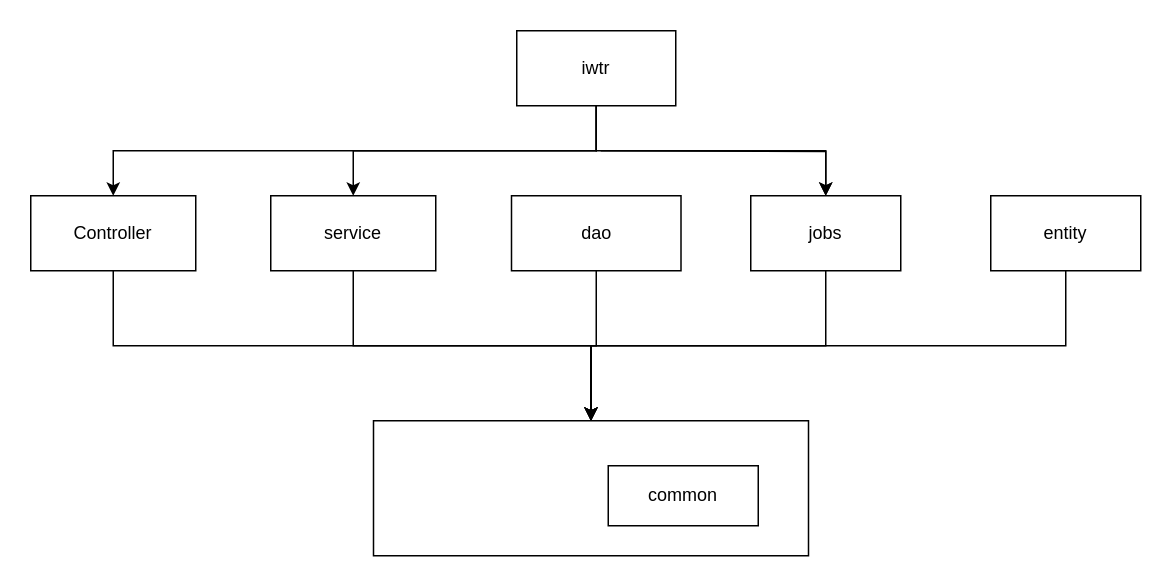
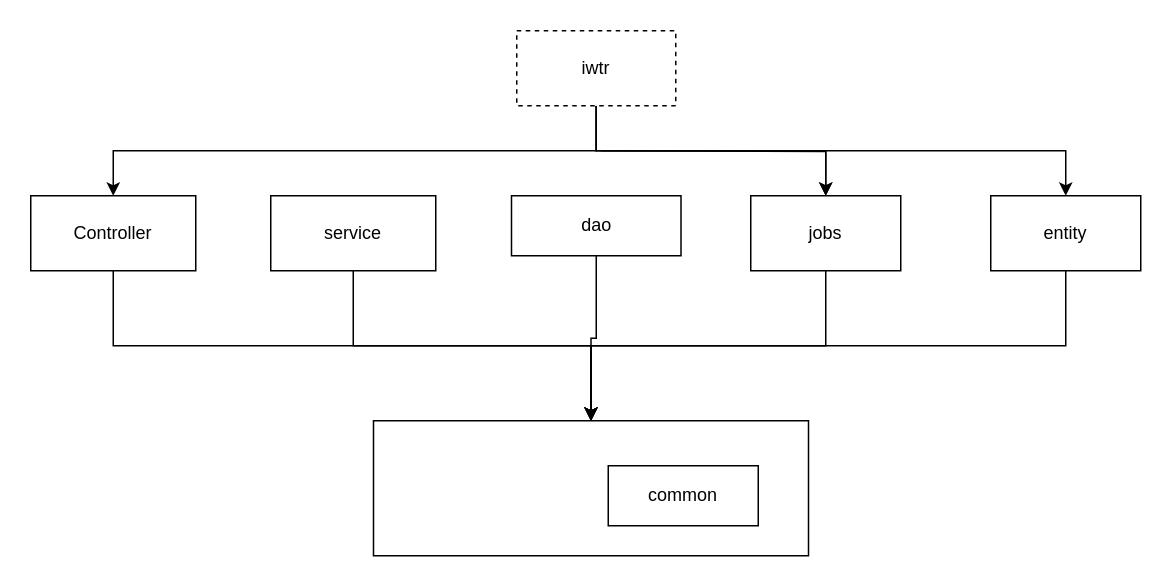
  <mxCell id="0" />
  <mxCell id="1" parent="0" />
  <mxCell id="2" style="edgeStyle=orthogonalEdgeStyle;rounded=0;orthogonalLoop=1;jettySize=auto;html=1;exitX=0.5;exitY=1;exitDx=0;exitDy=0;" edge="1" parent="1" source="6" target="8"><mxGeometry relative="1" as="geometry"><Array as="points"><mxPoint x="397" y="100" /><mxPoint x="75" y="100" /></Array></mxGeometry></mxCell>
  <mxCell id="3" style="edgeStyle=orthogonalEdgeStyle;rounded=0;orthogonalLoop=1;jettySize=auto;html=1;exitX=0.5;exitY=1;exitDx=0;exitDy=0;" edge="1" parent="1" source="6" target="14"><mxGeometry relative="1" as="geometry" /></mxCell>
  <mxCell id="4" style="edgeStyle=orthogonalEdgeStyle;rounded=0;orthogonalLoop=1;jettySize=auto;html=1;" edge="1" parent="1" target="14"><mxGeometry relative="1" as="geometry"><mxPoint x="400" y="100" as="sourcePoint" /></mxGeometry></mxCell>
- <mxCell id="5" style="edgeStyle=orthogonalEdgeStyle;rounded=0;orthogonalLoop=1;jettySize=auto;html=1;exitX=0.5;exitY=1;exitDx=0;exitDy=0;" edge="1" parent="1" source="6" target="10"><mxGeometry relative="1" as="geometry" /></mxCell>
- <mxCell id="6" value="iwtr" style="rounded=0;whiteSpace=wrap;html=1;" vertex="1" parent="1"><mxGeometry x="344" y="20" width="106" height="50" as="geometry" /></mxCell>
+ <mxCell id="5" style="edgeStyle=orthogonalEdgeStyle;rounded=0;orthogonalLoop=1;jettySize=auto;html=1;exitX=0.5;exitY=1;exitDx=0;exitDy=0;" edge="1" parent="1" source="6" target="18"><mxGeometry relative="1" as="geometry" /></mxCell>
+ <mxCell id="6" value="iwtr" style="rounded=0;whiteSpace=wrap;html=1;dashed=1;" vertex="1" parent="1"><mxGeometry x="344" y="20" width="106" height="50" as="geometry" /></mxCell>
  <mxCell id="7" style="edgeStyle=orthogonalEdgeStyle;rounded=0;orthogonalLoop=1;jettySize=auto;html=1;exitX=0.5;exitY=1;exitDx=0;exitDy=0;" edge="1" parent="1" source="8" target="15"><mxGeometry relative="1" as="geometry" /></mxCell>
  <mxCell id="8" value="Controller" style="rounded=0;whiteSpace=wrap;html=1;" vertex="1" parent="1"><mxGeometry x="20" y="130" width="110" height="50" as="geometry" /></mxCell>
  <mxCell id="9" style="edgeStyle=orthogonalEdgeStyle;rounded=0;orthogonalLoop=1;jettySize=auto;html=1;exitX=0.5;exitY=1;exitDx=0;exitDy=0;entryX=0.5;entryY=0;entryDx=0;entryDy=0;" edge="1" parent="1" source="10" target="15"><mxGeometry relative="1" as="geometry" /></mxCell>
  <mxCell id="10" value="service" style="rounded=0;whiteSpace=wrap;html=1;" vertex="1" parent="1"><mxGeometry x="180" y="130" width="110" height="50" as="geometry" /></mxCell>
  <mxCell id="11" style="edgeStyle=orthogonalEdgeStyle;rounded=0;orthogonalLoop=1;jettySize=auto;html=1;exitX=0.5;exitY=1;exitDx=0;exitDy=0;entryX=0.5;entryY=0;entryDx=0;entryDy=0;" edge="1" parent="1" source="12" target="15"><mxGeometry relative="1" as="geometry" /></mxCell>
- <mxCell id="12" value="dao" style="rounded=0;whiteSpace=wrap;html=1;strokeColor=default;align=center;verticalAlign=middle;fontFamily=Helvetica;fontSize=12;fontColor=default;fillColor=default;" vertex="1" parent="1"><mxGeometry x="340.5" y="130" width="113" height="50" as="geometry" /></mxCell>
+ <mxCell id="12" value="dao" style="rounded=0;whiteSpace=wrap;html=1;strokeColor=default;align=center;verticalAlign=middle;fontFamily=Helvetica;fontSize=12;fontColor=default;fillColor=default;" vertex="1" parent="1"><mxGeometry x="340.5" y="130" width="113" height="40" as="geometry" /></mxCell>
  <mxCell id="13" style="edgeStyle=orthogonalEdgeStyle;rounded=0;orthogonalLoop=1;jettySize=auto;html=1;exitX=0.5;exitY=1;exitDx=0;exitDy=0;entryX=0.5;entryY=0;entryDx=0;entryDy=0;" edge="1" parent="1" source="14" target="15"><mxGeometry relative="1" as="geometry" /></mxCell>
  <mxCell id="14" value="jobs" style="rounded=0;whiteSpace=wrap;html=1;" vertex="1" parent="1"><mxGeometry x="500" y="130" width="100" height="50" as="geometry" /></mxCell>
  <mxCell id="15" value="" style="rounded=0;whiteSpace=wrap;html=1;" vertex="1" parent="1"><mxGeometry x="248.5" y="280" width="290" height="90" as="geometry" /></mxCell>
  <mxCell id="16" value="common" style="rounded=0;whiteSpace=wrap;html=1;" vertex="1" parent="1"><mxGeometry x="405" y="310" width="100" height="40" as="geometry" /></mxCell>
  <mxCell id="17" style="edgeStyle=orthogonalEdgeStyle;rounded=0;orthogonalLoop=1;jettySize=auto;html=1;exitX=0.5;exitY=1;exitDx=0;exitDy=0;entryX=0.5;entryY=0;entryDx=0;entryDy=0;" edge="1" parent="1" source="18" target="15"><mxGeometry relative="1" as="geometry" /></mxCell>
  <mxCell id="18" value="entity" style="rounded=0;whiteSpace=wrap;html=1;" vertex="1" parent="1"><mxGeometry x="660" y="130" width="100" height="50" as="geometry" /></mxCell>
